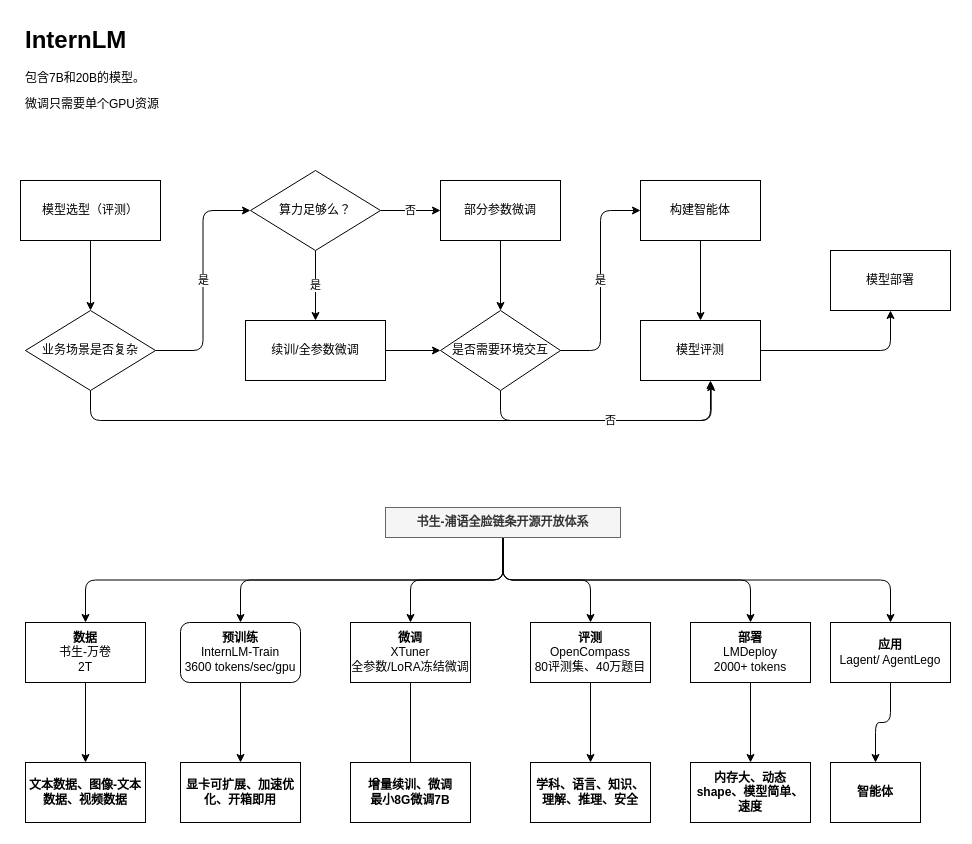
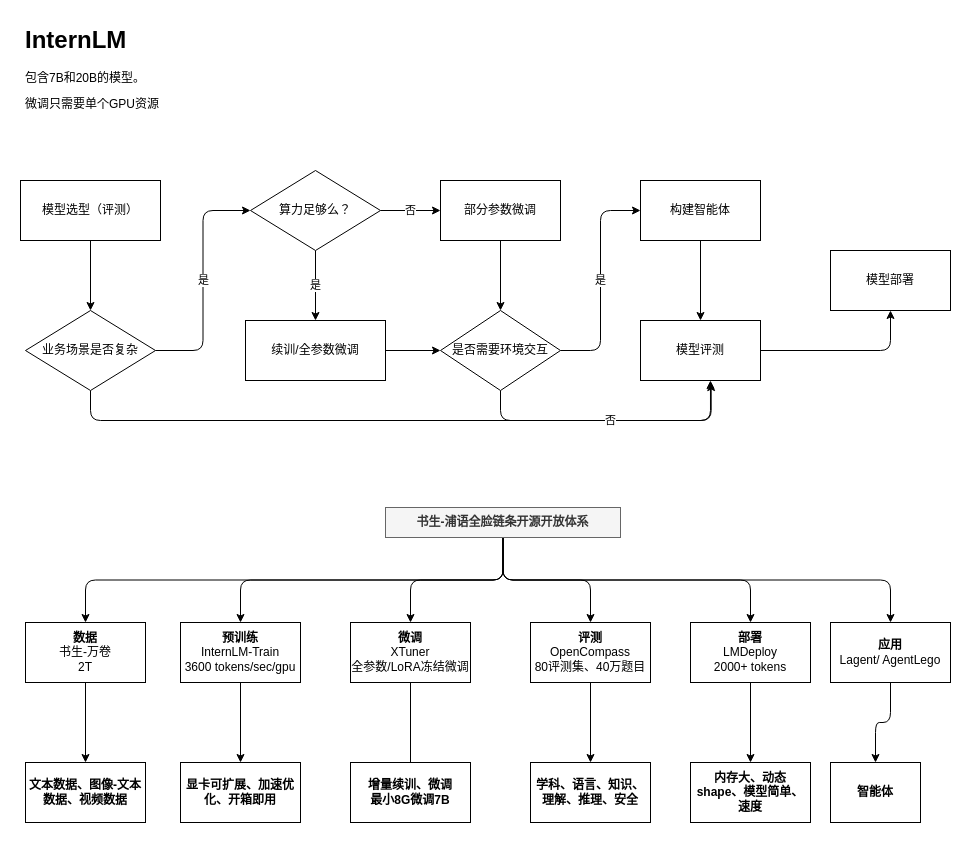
  <mxCell id="0" />
  <mxCell id="1" parent="0" />
  <mxCell id="2" value="&lt;h1&gt;InternLM&lt;/h1&gt;&lt;p&gt;包含7B和20B的模型。&lt;/p&gt;&lt;p&gt;微调只需要单个GPU资源&lt;/p&gt;" style="text;html=1;strokeColor=none;fillColor=none;spacing=5;spacingTop=-20;whiteSpace=wrap;overflow=hidden;rounded=0;" vertex="1" parent="1"><mxGeometry x="20" y="20" width="190" height="120" as="geometry" /></mxCell>
  <mxCell id="3" value="" style="edgeStyle=none;html=1;" edge="1" parent="1" source="4" target="7"><mxGeometry relative="1" as="geometry" /></mxCell>
  <mxCell id="4" value="模型选型（评测）" style="whiteSpace=wrap;html=1;" vertex="1" parent="1"><mxGeometry x="20" y="180" width="140" height="60" as="geometry" /></mxCell>
  <mxCell id="5" value="是" style="edgeStyle=orthogonalEdgeStyle;html=1;entryX=0;entryY=0.5;entryDx=0;entryDy=0;" edge="1" parent="1" source="7" target="10"><mxGeometry relative="1" as="geometry" /></mxCell>
  <mxCell id="6" style="edgeStyle=orthogonalEdgeStyle;html=1;exitX=0.5;exitY=1;exitDx=0;exitDy=0;entryX=0.589;entryY=1.034;entryDx=0;entryDy=0;entryPerimeter=0;" edge="1" parent="1" source="7" target="21"><mxGeometry relative="1" as="geometry"><Array as="points"><mxPoint x="90" y="420" /><mxPoint x="711" y="420" /></Array></mxGeometry></mxCell>
  <mxCell id="7" value="业务场景是否复杂" style="rhombus;whiteSpace=wrap;html=1;" vertex="1" parent="1"><mxGeometry x="25" y="310" width="130" height="80" as="geometry" /></mxCell>
  <mxCell id="8" value="是" style="edgeStyle=orthogonalEdgeStyle;html=1;" edge="1" parent="1" source="10" target="12"><mxGeometry relative="1" as="geometry" /></mxCell>
  <mxCell id="9" value="否" style="edgeStyle=orthogonalEdgeStyle;html=1;" edge="1" parent="1" source="10" target="14"><mxGeometry relative="1" as="geometry" /></mxCell>
  <mxCell id="10" value="算力足够么？" style="rhombus;whiteSpace=wrap;html=1;" vertex="1" parent="1"><mxGeometry x="250" y="170" width="130" height="80" as="geometry" /></mxCell>
  <mxCell id="11" value="" style="edgeStyle=orthogonalEdgeStyle;html=1;" edge="1" parent="1" source="12" target="17"><mxGeometry relative="1" as="geometry" /></mxCell>
  <mxCell id="12" value="续训/全参数微调" style="whiteSpace=wrap;html=1;" vertex="1" parent="1"><mxGeometry x="245" y="320" width="140" height="60" as="geometry" /></mxCell>
  <mxCell id="13" style="edgeStyle=orthogonalEdgeStyle;html=1;" edge="1" parent="1" source="14" target="17"><mxGeometry relative="1" as="geometry" /></mxCell>
  <mxCell id="14" value="部分参数微调" style="whiteSpace=wrap;html=1;" vertex="1" parent="1"><mxGeometry x="440" y="180" width="120" height="60" as="geometry" /></mxCell>
  <mxCell id="15" value="是" style="edgeStyle=orthogonalEdgeStyle;html=1;entryX=0;entryY=0.5;entryDx=0;entryDy=0;" edge="1" parent="1" source="17" target="19"><mxGeometry relative="1" as="geometry" /></mxCell>
  <mxCell id="16" value="否" style="edgeStyle=orthogonalEdgeStyle;html=1;entryX=0.583;entryY=1;entryDx=0;entryDy=0;entryPerimeter=0;exitX=0.5;exitY=1;exitDx=0;exitDy=0;" edge="1" parent="1" source="17" target="21"><mxGeometry relative="1" as="geometry"><Array as="points"><mxPoint x="500" y="420" /><mxPoint x="710" y="420" /></Array></mxGeometry></mxCell>
  <mxCell id="17" value="是否需要环境交互" style="rhombus;whiteSpace=wrap;html=1;" vertex="1" parent="1"><mxGeometry x="440" y="310" width="120" height="80" as="geometry" /></mxCell>
  <mxCell id="18" value="" style="edgeStyle=orthogonalEdgeStyle;html=1;" edge="1" parent="1" source="19" target="21"><mxGeometry relative="1" as="geometry" /></mxCell>
  <mxCell id="19" value="构建智能体" style="whiteSpace=wrap;html=1;" vertex="1" parent="1"><mxGeometry x="640" y="180" width="120" height="60" as="geometry" /></mxCell>
  <mxCell id="20" value="" style="edgeStyle=orthogonalEdgeStyle;html=1;" edge="1" parent="1" source="21" target="22"><mxGeometry relative="1" as="geometry" /></mxCell>
  <mxCell id="21" value="模型评测" style="whiteSpace=wrap;html=1;" vertex="1" parent="1"><mxGeometry x="640" y="320" width="120" height="60" as="geometry" /></mxCell>
  <mxCell id="22" value="模型部署" style="whiteSpace=wrap;html=1;" vertex="1" parent="1"><mxGeometry x="830" y="250" width="120" height="60" as="geometry" /></mxCell>
  <mxCell id="23" style="edgeStyle=orthogonalEdgeStyle;html=1;exitX=0.5;exitY=1;exitDx=0;exitDy=0;" edge="1" parent="1" source="29" target="31"><mxGeometry relative="1" as="geometry" /></mxCell>
  <mxCell id="24" style="edgeStyle=orthogonalEdgeStyle;html=1;entryX=0.5;entryY=0;entryDx=0;entryDy=0;exitX=0.5;exitY=1;exitDx=0;exitDy=0;" edge="1" parent="1" source="29" target="33"><mxGeometry relative="1" as="geometry" /></mxCell>
  <mxCell id="25" style="edgeStyle=orthogonalEdgeStyle;html=1;" edge="1" parent="1" source="29" target="35"><mxGeometry relative="1" as="geometry" /></mxCell>
  <mxCell id="26" style="edgeStyle=orthogonalEdgeStyle;html=1;exitX=0.5;exitY=1;exitDx=0;exitDy=0;" edge="1" parent="1" source="29" target="37"><mxGeometry relative="1" as="geometry" /></mxCell>
  <mxCell id="27" style="edgeStyle=orthogonalEdgeStyle;html=1;exitX=0.5;exitY=1;exitDx=0;exitDy=0;" edge="1" parent="1" source="29" target="39"><mxGeometry relative="1" as="geometry" /></mxCell>
  <mxCell id="28" style="edgeStyle=orthogonalEdgeStyle;html=1;exitX=0.5;exitY=1;exitDx=0;exitDy=0;" edge="1" parent="1" source="29" target="41"><mxGeometry relative="1" as="geometry" /></mxCell>
  <mxCell id="29" value="书生-浦语全脸链条开源开放体系" style="text;html=1;strokeColor=#666666;fillColor=#f5f5f5;align=center;verticalAlign=middle;whiteSpace=wrap;rounded=0;fontStyle=1;fontColor=#333333;" vertex="1" parent="1"><mxGeometry x="385" y="507" width="235" height="30" as="geometry" /></mxCell>
  <mxCell id="30" value="" style="edgeStyle=orthogonalEdgeStyle;html=1;" edge="1" parent="1" source="31" target="42"><mxGeometry relative="1" as="geometry" /></mxCell>
  <mxCell id="31" value="&lt;b&gt;数据&lt;/b&gt;&lt;br&gt;书生-万卷 &lt;br&gt;2T" style="rounded=0;whiteSpace=wrap;html=1;" vertex="1" parent="1"><mxGeometry x="25" y="622" width="120" height="60" as="geometry" /></mxCell>
  <mxCell id="32" style="edgeStyle=orthogonalEdgeStyle;html=1;entryX=0.5;entryY=0;entryDx=0;entryDy=0;" edge="1" parent="1" source="33" target="43"><mxGeometry relative="1" as="geometry" /></mxCell>
- <mxCell id="33" value="&lt;b&gt;预训练&lt;/b&gt;&lt;br&gt;InternLM-Train&lt;br&gt;3600 tokens/sec/gpu" style="whiteSpace=wrap;html=1;rounded=1;" vertex="1" parent="1"><mxGeometry x="180" y="622" width="120" height="60" as="geometry" /></mxCell>
+ <mxCell id="33" value="&lt;b&gt;预训练&lt;/b&gt;&lt;br&gt;InternLM-Train&lt;br&gt;3600 tokens/sec/gpu" style="rounded=0;whiteSpace=wrap;html=1;" vertex="1" parent="1"><mxGeometry x="180" y="622" width="120" height="60" as="geometry" /></mxCell>
  <mxCell id="34" style="edgeStyle=orthogonalEdgeStyle;html=1;endArrow=none;" edge="1" parent="1" source="35" target="44"><mxGeometry relative="1" as="geometry" /></mxCell>
  <mxCell id="35" value="&lt;b&gt;微调&lt;/b&gt;&lt;br&gt;XTuner&lt;br&gt;全参数/LoRA冻结微调" style="rounded=0;whiteSpace=wrap;html=1;" vertex="1" parent="1"><mxGeometry x="350" y="622" width="120" height="60" as="geometry" /></mxCell>
  <mxCell id="36" value="" style="edgeStyle=orthogonalEdgeStyle;html=1;" edge="1" parent="1" source="37" target="46"><mxGeometry relative="1" as="geometry" /></mxCell>
  <mxCell id="37" value="&lt;b&gt;部署&lt;/b&gt;&lt;br&gt;LMDeploy&lt;br&gt;2000+ tokens" style="rounded=0;whiteSpace=wrap;html=1;" vertex="1" parent="1"><mxGeometry x="690" y="622" width="120" height="60" as="geometry" /></mxCell>
  <mxCell id="38" value="" style="edgeStyle=orthogonalEdgeStyle;html=1;" edge="1" parent="1" source="39" target="45"><mxGeometry relative="1" as="geometry" /></mxCell>
  <mxCell id="39" value="&lt;b&gt;评测&lt;/b&gt;&lt;br&gt;OpenCompass&lt;br&gt;80评测集、40万题目" style="rounded=0;whiteSpace=wrap;html=1;" vertex="1" parent="1"><mxGeometry x="530" y="622" width="120" height="60" as="geometry" /></mxCell>
  <mxCell id="40" value="" style="edgeStyle=orthogonalEdgeStyle;html=1;" edge="1" parent="1" source="41" target="47"><mxGeometry relative="1" as="geometry" /></mxCell>
  <mxCell id="41" value="&lt;b&gt;应用&lt;br&gt;&lt;/b&gt;Lagent/ AgentLego" style="rounded=0;whiteSpace=wrap;html=1;" vertex="1" parent="1"><mxGeometry x="830" y="622" width="120" height="60" as="geometry" /></mxCell>
  <mxCell id="42" value="&lt;b&gt;文本数据、图像-文本数据、视频数据&lt;/b&gt;" style="rounded=0;whiteSpace=wrap;html=1;" vertex="1" parent="1"><mxGeometry x="25" y="762" width="120" height="60" as="geometry" /></mxCell>
  <mxCell id="43" value="&lt;b&gt;显卡可扩展、加速优化、开箱即用&lt;/b&gt;" style="rounded=0;whiteSpace=wrap;html=1;" vertex="1" parent="1"><mxGeometry x="180" y="762" width="120" height="60" as="geometry" /></mxCell>
  <mxCell id="44" value="&lt;b&gt;增量续训、微调&lt;br&gt;最小8G微调7B&lt;br&gt;&lt;/b&gt;" style="rounded=0;whiteSpace=wrap;html=1;" vertex="1" parent="1"><mxGeometry x="350" y="762" width="120" height="60" as="geometry" /></mxCell>
  <mxCell id="45" value="&lt;b&gt;学科、语言、知识、理解、推理、安全&lt;/b&gt;" style="rounded=0;whiteSpace=wrap;html=1;" vertex="1" parent="1"><mxGeometry x="530" y="762" width="120" height="60" as="geometry" /></mxCell>
  <mxCell id="46" value="&lt;b&gt;内存大、动态shape、模型简单、速度&lt;/b&gt;" style="rounded=0;whiteSpace=wrap;html=1;" vertex="1" parent="1"><mxGeometry x="690" y="762" width="120" height="60" as="geometry" /></mxCell>
  <mxCell id="47" value="&lt;b&gt;智能体&lt;/b&gt;" style="rounded=0;whiteSpace=wrap;html=1;" vertex="1" parent="1"><mxGeometry x="830" y="762" width="90" height="60" as="geometry" /></mxCell>
